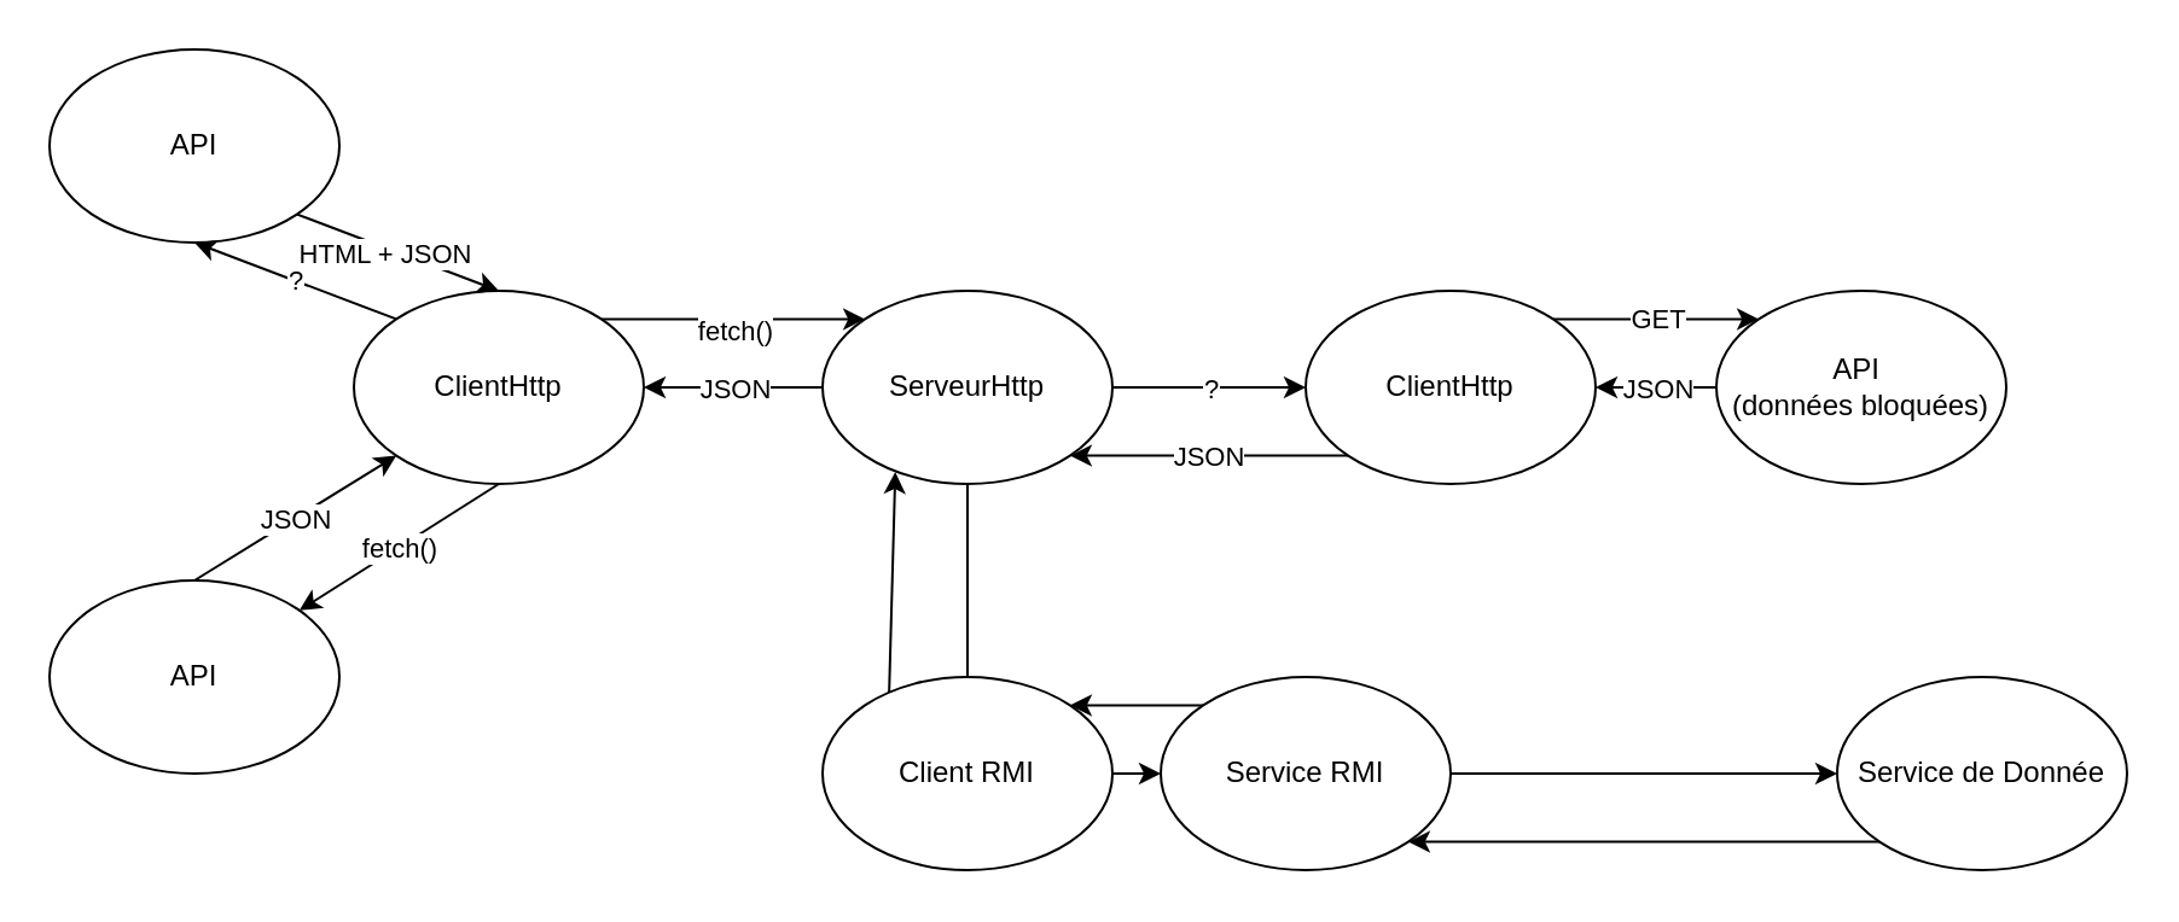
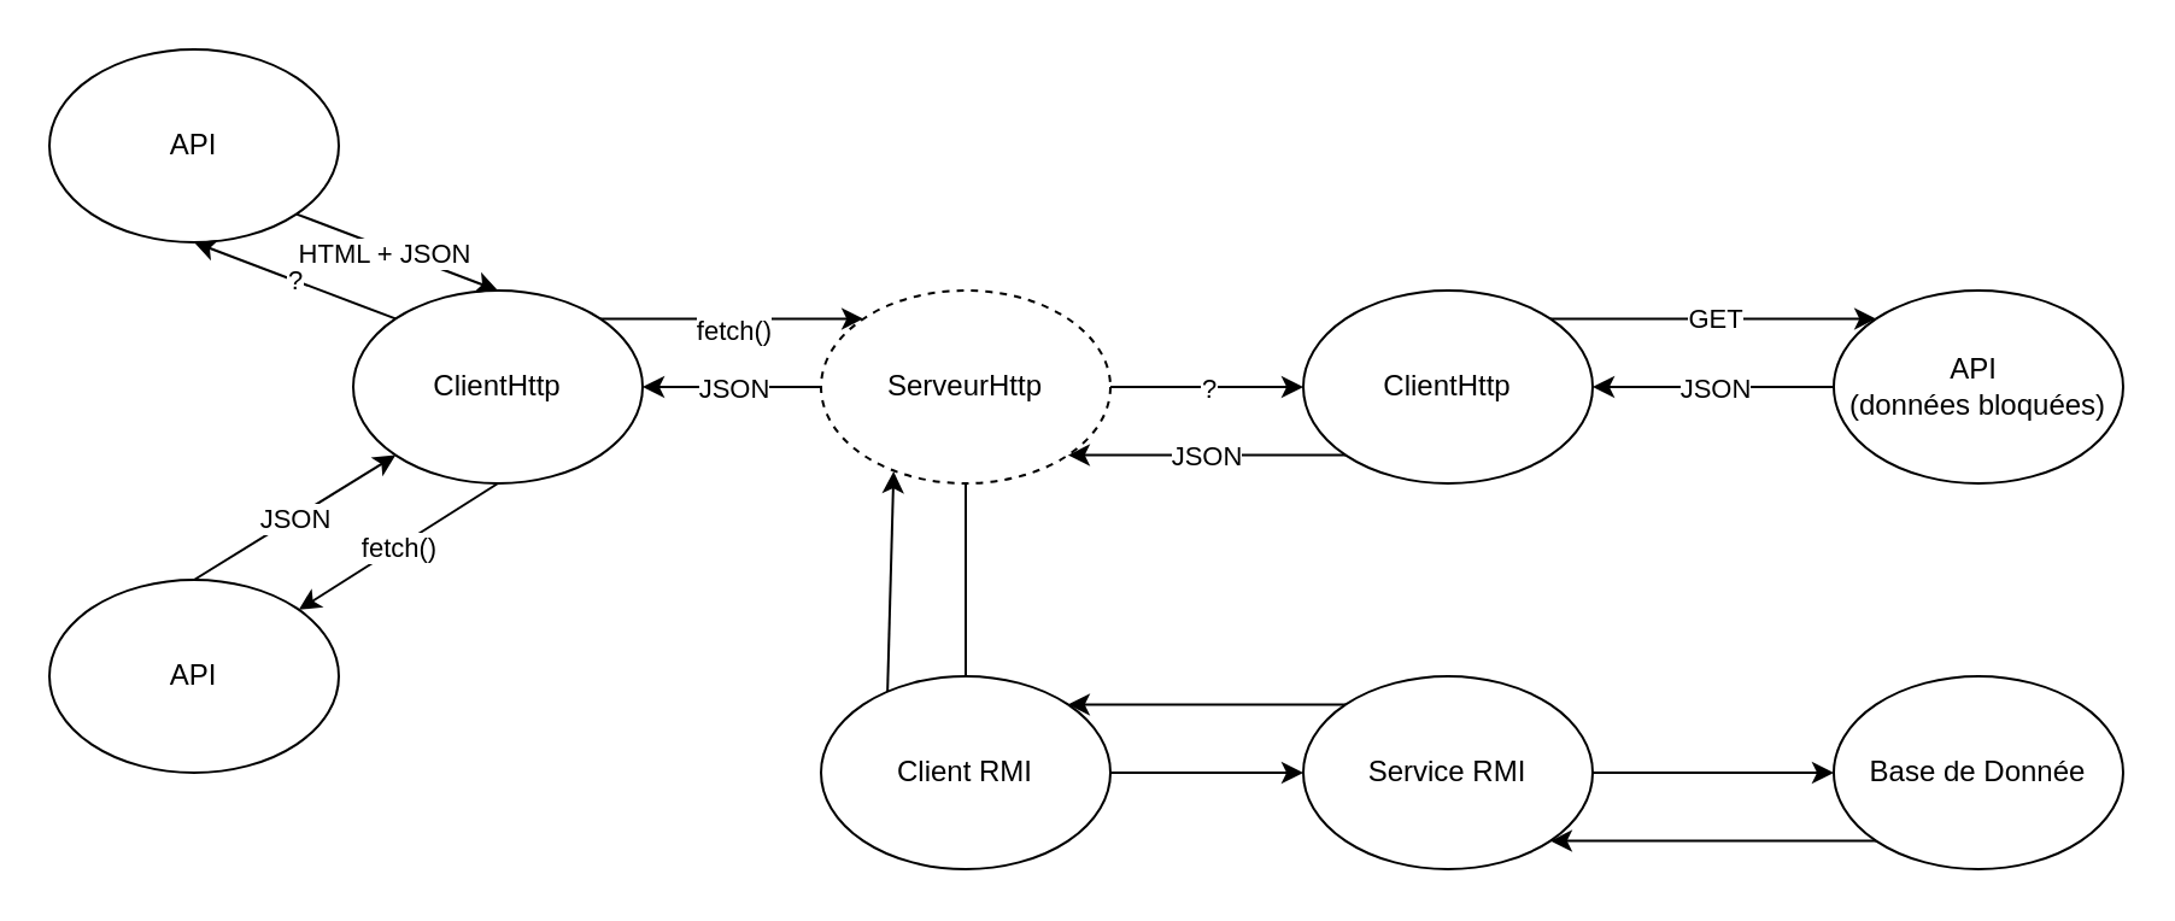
  <mxCell id="0" />
  <mxCell id="1" parent="0" />
  <mxCell id="2" value="API" style="ellipse;whiteSpace=wrap;html=1;" vertex="1" parent="1"><mxGeometry y="240" width="120" height="80" as="geometry" x="20" /></mxCell>
  <mxCell id="3" value="ClientHttp" style="ellipse;whiteSpace=wrap;html=1;" vertex="1" parent="1"><mxGeometry x="146" y="120" width="120" height="80" as="geometry" /></mxCell>
  <mxCell id="4" value="" style="endArrow=classic;html=1;rounded=0;exitX=0.5;exitY=0;exitDx=0;exitDy=0;entryX=0;entryY=1;entryDx=0;entryDy=0;" edge="1" parent="1" source="2" target="3"><mxGeometry relative="1" as="geometry"><mxPoint x="166" y="169.05" as="sourcePoint" /><mxPoint x="266" y="169.05" as="targetPoint" /></mxGeometry></mxCell>
  <mxCell id="5" value="JSON" style="edgeLabel;resizable=0;html=1;;align=center;verticalAlign=middle;" connectable="0" vertex="1" parent="4"><mxGeometry relative="1" as="geometry" /></mxCell>
  <mxCell id="6" value="" style="endArrow=classic;html=1;rounded=0;exitX=0.5;exitY=1;exitDx=0;exitDy=0;" edge="1" parent="1" source="3" target="2"><mxGeometry relative="1" as="geometry"><mxPoint x="142" y="192" as="sourcePoint" /><mxPoint x="294" y="192" as="targetPoint" /></mxGeometry></mxCell>
  <mxCell id="7" value="fetch()" style="edgeLabel;resizable=0;html=1;;align=center;verticalAlign=middle;" connectable="0" vertex="1" parent="6"><mxGeometry relative="1" as="geometry" /></mxCell>
  <mxCell id="8" value="API" style="ellipse;whiteSpace=wrap;html=1;" vertex="1" parent="1"><mxGeometry y="20" width="120" height="80" as="geometry" x="20" /></mxCell>
  <mxCell id="9" value="" style="endArrow=classic;html=1;rounded=0;exitX=1;exitY=1;exitDx=0;exitDy=0;entryX=0.5;entryY=0;entryDx=0;entryDy=0;" edge="1" parent="1" source="8" target="3"><mxGeometry relative="1" as="geometry"><mxPoint x="142" y="192" as="sourcePoint" /><mxPoint x="294" y="192" as="targetPoint" /></mxGeometry></mxCell>
  <mxCell id="10" value="HTML + JSON" style="edgeLabel;resizable=0;html=1;;align=center;verticalAlign=middle;" connectable="0" vertex="1" parent="9"><mxGeometry relative="1" as="geometry"><mxPoint x="-6" as="offset" /></mxGeometry></mxCell>
  <mxCell id="11" value="" style="endArrow=classic;html=1;rounded=0;exitX=0;exitY=0;exitDx=0;exitDy=0;entryX=0.5;entryY=1;entryDx=0;entryDy=0;" edge="1" parent="1" source="3" target="8"><mxGeometry relative="1" as="geometry"><mxPoint x="276" y="220" as="sourcePoint" /><mxPoint x="160" y="220" as="targetPoint" /></mxGeometry></mxCell>
  <mxCell id="12" value="?" style="edgeLabel;resizable=0;html=1;;align=center;verticalAlign=middle;" connectable="0" vertex="1" parent="11"><mxGeometry relative="1" as="geometry" /></mxCell>
- <mxCell id="13" value="ServeurHttp" style="ellipse;whiteSpace=wrap;html=1;" vertex="1" parent="1"><mxGeometry x="340" y="120" width="120" height="80" as="geometry" /></mxCell>
+ <mxCell id="13" value="ServeurHttp" style="ellipse;whiteSpace=wrap;html=1;dashed=1;" vertex="1" parent="1"><mxGeometry x="340" y="120" width="120" height="80" as="geometry" /></mxCell>
  <mxCell id="14" value="" style="endArrow=classic;html=1;rounded=0;exitX=1;exitY=0;exitDx=0;exitDy=0;entryX=0;entryY=0;entryDx=0;entryDy=0;" edge="1" parent="1" source="3" target="13"><mxGeometry relative="1" as="geometry"><mxPoint x="336" y="100" as="sourcePoint" /><mxPoint x="336" y="180" as="targetPoint" /></mxGeometry></mxCell>
  <mxCell id="15" value="fetch()" style="edgeLabel;resizable=0;html=1;;align=center;verticalAlign=middle;" connectable="0" vertex="1" parent="14"><mxGeometry relative="1" as="geometry"><mxPoint y="5" as="offset" /></mxGeometry></mxCell>
  <mxCell id="16" value="" style="endArrow=classic;html=1;rounded=0;exitX=0;exitY=0.5;exitDx=0;exitDy=0;entryX=1;entryY=0.5;entryDx=0;entryDy=0;" edge="1" parent="1" source="13" target="3"><mxGeometry relative="1" as="geometry"><mxPoint x="142" y="192" as="sourcePoint" /><mxPoint x="410" y="280" as="targetPoint" /></mxGeometry></mxCell>
  <mxCell id="17" value="JSON" style="edgeLabel;resizable=0;html=1;;align=center;verticalAlign=middle;" connectable="0" vertex="1" parent="16"><mxGeometry relative="1" as="geometry" /></mxCell>
  <mxCell id="18" value="ClientHttp" style="ellipse;whiteSpace=wrap;html=1;" vertex="1" parent="1"><mxGeometry x="540" y="120" width="120" height="80" as="geometry" /></mxCell>
  <mxCell id="19" value="" style="endArrow=classic;html=1;rounded=0;exitX=0;exitY=1;exitDx=0;exitDy=0;entryX=1;entryY=1;entryDx=0;entryDy=0;" edge="1" parent="1" source="18" target="13"><mxGeometry relative="1" as="geometry"><mxPoint x="350" y="170" as="sourcePoint" /><mxPoint x="276" y="170" as="targetPoint" /></mxGeometry></mxCell>
  <mxCell id="20" value="JSON" style="edgeLabel;resizable=0;html=1;;align=center;verticalAlign=middle;" connectable="0" vertex="1" parent="19"><mxGeometry relative="1" as="geometry" /></mxCell>
  <mxCell id="21" value="" style="endArrow=classic;html=1;rounded=0;exitX=1;exitY=0.5;exitDx=0;exitDy=0;entryX=0;entryY=0.5;entryDx=0;entryDy=0;" edge="1" parent="1" source="13" target="18"><mxGeometry relative="1" as="geometry"><mxPoint x="174" y="142" as="sourcePoint" /><mxPoint x="90" y="110" as="targetPoint" /></mxGeometry></mxCell>
  <mxCell id="22" value="?" style="edgeLabel;resizable=0;html=1;;align=center;verticalAlign=middle;" connectable="0" vertex="1" parent="21"><mxGeometry relative="1" as="geometry" /></mxCell>
- <mxCell id="23" value="API&amp;nbsp;&lt;div&gt;(données bloquées)&lt;/div&gt;" style="ellipse;whiteSpace=wrap;html=1;" vertex="1" parent="1"><mxGeometry x="710" y="120" width="120" height="80" as="geometry" /></mxCell>
+ <mxCell id="23" value="API&amp;nbsp;&lt;div&gt;(données bloquées)&lt;/div&gt;" style="ellipse;whiteSpace=wrap;html=1;" vertex="1" parent="1"><mxGeometry x="760" y="120" width="120" height="80" as="geometry" /></mxCell>
  <mxCell id="24" value="" style="endArrow=classic;html=1;rounded=0;exitX=0;exitY=0.5;exitDx=0;exitDy=0;entryX=1;entryY=0.5;entryDx=0;entryDy=0;" edge="1" parent="1" source="23" target="18"><mxGeometry relative="1" as="geometry"><mxPoint x="756" y="130" as="sourcePoint" /><mxPoint x="640" y="130" as="targetPoint" /></mxGeometry></mxCell>
  <mxCell id="25" value="JSON" style="edgeLabel;resizable=0;html=1;;align=center;verticalAlign=middle;" connectable="0" vertex="1" parent="24"><mxGeometry relative="1" as="geometry" /></mxCell>
  <mxCell id="26" value="" style="endArrow=classic;html=1;rounded=0;exitX=1;exitY=0;exitDx=0;exitDy=0;entryX=0;entryY=0;entryDx=0;entryDy=0;" edge="1" parent="1" source="18" target="23"><mxGeometry relative="1" as="geometry"><mxPoint x="658" y="160" as="sourcePoint" /><mxPoint x="738" y="160" as="targetPoint" /></mxGeometry></mxCell>
  <mxCell id="27" value="GET" style="edgeLabel;resizable=0;html=1;;align=center;verticalAlign=middle;" connectable="0" vertex="1" parent="26"><mxGeometry relative="1" as="geometry" /></mxCell>
  <mxCell id="28" value="" style="endArrow=classic;html=1;rounded=0;entryX=1;entryY=0;entryDx=0;entryDy=0;exitX=0;exitY=0;exitDx=0;exitDy=0;" edge="1" parent="1" source="35" target="34"><mxGeometry width="50" height="50" relative="1" as="geometry"><mxPoint x="544.985" y="317.441" as="sourcePoint" /><mxPoint x="432.744" y="297.441" as="targetPoint" /></mxGeometry></mxCell>
  <mxCell id="29" value="" style="endArrow=classic;html=1;rounded=0;entryX=0;entryY=0.5;entryDx=0;entryDy=0;exitX=1;exitY=0.5;exitDx=0;exitDy=0;" edge="1" parent="1" source="34" target="35"><mxGeometry width="50" height="50" relative="1" as="geometry"><mxPoint x="446" y="315" as="sourcePoint" /><mxPoint x="530" y="335" as="targetPoint" /></mxGeometry></mxCell>
  <mxCell id="30" value="" style="endArrow=classic;html=1;rounded=0;exitX=0;exitY=1;exitDx=0;exitDy=0;entryX=1;entryY=0.5;entryDx=0;entryDy=0;" edge="1" parent="1" source="37"><mxGeometry width="50" height="50" relative="1" as="geometry"><mxPoint x="544.985" y="352.559" as="sourcePoint" /><mxPoint x="830" y="355" as="targetPoint" /></mxGeometry></mxCell>
  <mxCell id="31" value="" style="endArrow=classic;html=1;rounded=0;exitX=0;exitY=1;exitDx=0;exitDy=0;entryX=1;entryY=1;entryDx=0;entryDy=0;" edge="1" parent="1" source="37" target="35"><mxGeometry width="50" height="50" relative="1" as="geometry"><mxPoint x="812.71" y="337.441" as="sourcePoint" /><mxPoint x="530" y="335" as="targetPoint" /></mxGeometry></mxCell>
  <mxCell id="32" value="" style="endArrow=classic;html=1;rounded=0;entryX=0.251;entryY=0.938;entryDx=0;entryDy=0;exitX=0;exitY=0;exitDx=0;exitDy=0;entryPerimeter=0;" edge="1" parent="1" target="13"><mxGeometry width="50" height="50" relative="1" as="geometry"><mxPoint x="367.256" y="297.441" as="sourcePoint" /><mxPoint x="340" y="325" as="targetPoint" /></mxGeometry></mxCell>
  <mxCell id="33" value="" style="endArrow=classic;html=1;rounded=0;entryX=0.5;entryY=0;entryDx=0;entryDy=0;exitX=0.5;exitY=1;exitDx=0;exitDy=0;" edge="1" parent="1" source="13"><mxGeometry width="50" height="50" relative="1" as="geometry"><mxPoint x="355" y="307" as="sourcePoint" /><mxPoint x="400" y="290" as="targetPoint" /></mxGeometry></mxCell>
  <mxCell id="34" value="Client RMI" style="ellipse;whiteSpace=wrap;html=1;" vertex="1" parent="1"><mxGeometry x="340" y="280" width="120" height="80" as="geometry" /></mxCell>
- <mxCell id="35" value="Service RMI" style="ellipse;whiteSpace=wrap;html=1;" vertex="1" parent="1"><mxGeometry x="480" y="280" width="120" height="80" as="geometry" /></mxCell>
+ <mxCell id="35" value="Service RMI" style="ellipse;whiteSpace=wrap;html=1;" vertex="1" parent="1"><mxGeometry x="540" y="280" width="120" height="80" as="geometry" /></mxCell>
  <mxCell id="36" value="" style="endArrow=classic;html=1;rounded=0;exitX=1;exitY=0.5;exitDx=0;exitDy=0;entryX=0;entryY=0.5;entryDx=0;entryDy=0;" edge="1" parent="1" source="35" target="37"><mxGeometry width="50" height="50" relative="1" as="geometry"><mxPoint x="544.985" y="352.559" as="sourcePoint" /><mxPoint x="830" y="355" as="targetPoint" /></mxGeometry></mxCell>
- <mxCell id="37" value="Service de Donnée" style="ellipse;whiteSpace=wrap;html=1;" vertex="1" parent="1"><mxGeometry x="760" y="280" width="120" height="80" as="geometry" /></mxCell>
+ <mxCell id="37" value="Base de Donnée" style="ellipse;whiteSpace=wrap;html=1;" vertex="1" parent="1"><mxGeometry x="760" y="280" width="120" height="80" as="geometry" /></mxCell>
